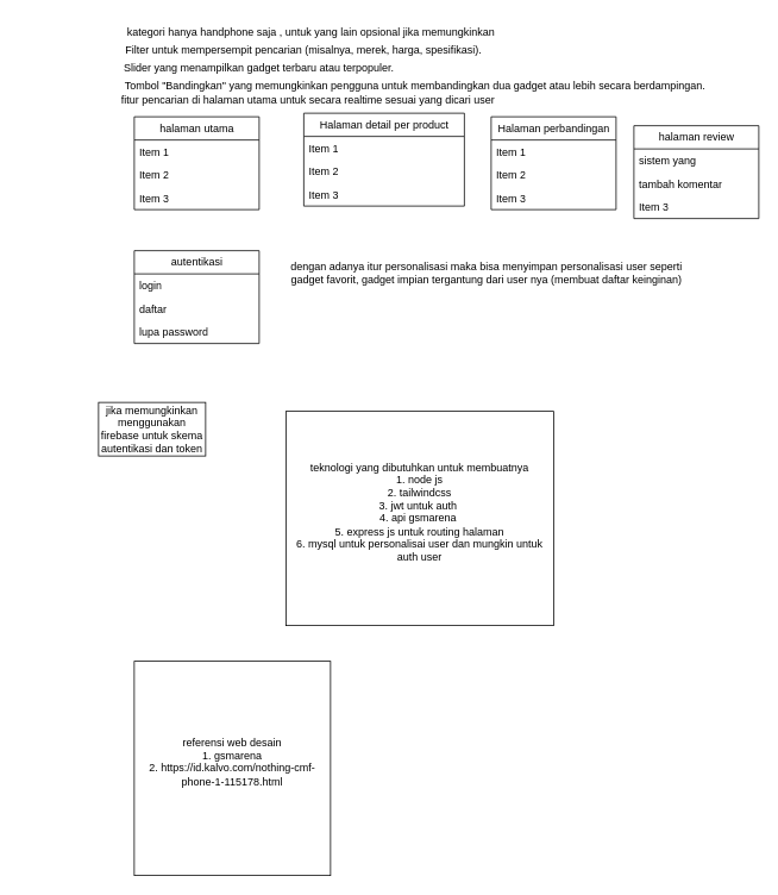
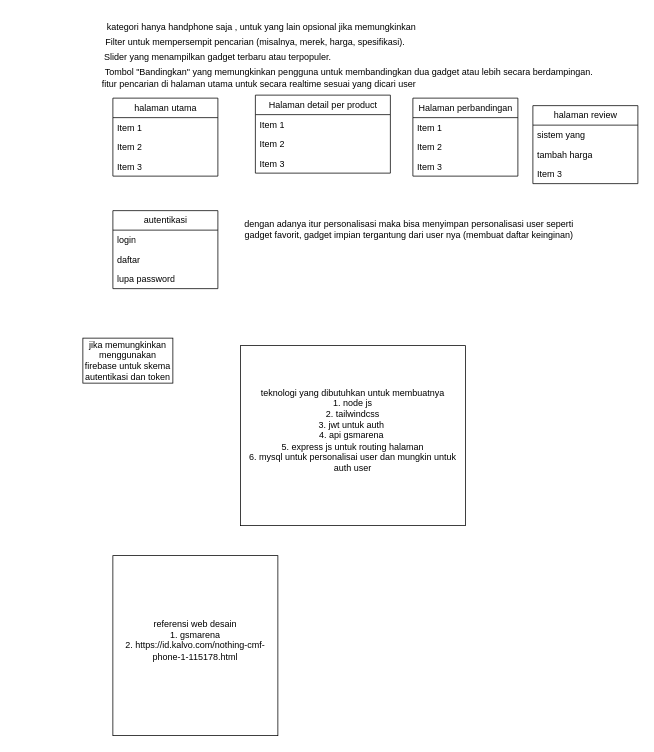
  <mxCell id="0" />
  <mxCell id="1" parent="0" />
  <mxCell id="2" value="halaman utama" style="swimlane;fontStyle=0;childLayout=stackLayout;horizontal=1;startSize=26;fillColor=none;horizontalStack=0;resizeParent=1;resizeParentMax=0;resizeLast=0;collapsible=1;marginBottom=0;html=1;" parent="1" vertex="1"><mxGeometry x="150" y="130" width="140" height="104" as="geometry" /></mxCell>
  <mxCell id="3" value="Item 1" style="text;strokeColor=none;fillColor=none;align=left;verticalAlign=top;spacingLeft=4;spacingRight=4;overflow=hidden;rotatable=0;points=[[0,0.5],[1,0.5]];portConstraint=eastwest;whiteSpace=wrap;html=1;" parent="2" vertex="1"><mxGeometry y="26" width="140" height="26" as="geometry" /></mxCell>
  <mxCell id="4" value="Item 2" style="text;strokeColor=none;fillColor=none;align=left;verticalAlign=top;spacingLeft=4;spacingRight=4;overflow=hidden;rotatable=0;points=[[0,0.5],[1,0.5]];portConstraint=eastwest;whiteSpace=wrap;html=1;" parent="2" vertex="1"><mxGeometry y="52" width="140" height="26" as="geometry" /></mxCell>
  <mxCell id="5" value="Item 3" style="text;strokeColor=none;fillColor=none;align=left;verticalAlign=top;spacingLeft=4;spacingRight=4;overflow=hidden;rotatable=0;points=[[0,0.5],[1,0.5]];portConstraint=eastwest;whiteSpace=wrap;html=1;" parent="2" vertex="1"><mxGeometry y="78" width="140" height="26" as="geometry" /></mxCell>
  <mxCell id="6" value="Halaman detail per product" style="swimlane;fontStyle=0;childLayout=stackLayout;horizontal=1;startSize=26;fillColor=none;horizontalStack=0;resizeParent=1;resizeParentMax=0;resizeLast=0;collapsible=1;marginBottom=0;html=1;" parent="1" vertex="1"><mxGeometry x="340" y="126" width="180" height="104" as="geometry" /></mxCell>
  <mxCell id="7" value="Item 1" style="text;strokeColor=none;fillColor=none;align=left;verticalAlign=top;spacingLeft=4;spacingRight=4;overflow=hidden;rotatable=0;points=[[0,0.5],[1,0.5]];portConstraint=eastwest;whiteSpace=wrap;html=1;" parent="6" vertex="1"><mxGeometry y="26" width="180" height="26" as="geometry" /></mxCell>
  <mxCell id="8" value="Item 2" style="text;strokeColor=none;fillColor=none;align=left;verticalAlign=top;spacingLeft=4;spacingRight=4;overflow=hidden;rotatable=0;points=[[0,0.5],[1,0.5]];portConstraint=eastwest;whiteSpace=wrap;html=1;" parent="6" vertex="1"><mxGeometry y="52" width="180" height="26" as="geometry" /></mxCell>
  <mxCell id="9" value="Item 3" style="text;strokeColor=none;fillColor=none;align=left;verticalAlign=top;spacingLeft=4;spacingRight=4;overflow=hidden;rotatable=0;points=[[0,0.5],[1,0.5]];portConstraint=eastwest;whiteSpace=wrap;html=1;" parent="6" vertex="1"><mxGeometry y="78" width="180" height="26" as="geometry" /></mxCell>
  <mxCell id="10" value="halaman review" style="swimlane;fontStyle=0;childLayout=stackLayout;horizontal=1;startSize=26;fillColor=none;horizontalStack=0;resizeParent=1;resizeParentMax=0;resizeLast=0;collapsible=1;marginBottom=0;html=1;" parent="1" vertex="1"><mxGeometry x="710" y="140" width="140" height="104" as="geometry" /></mxCell>
  <mxCell id="11" value="sistem yang" style="text;strokeColor=none;fillColor=none;align=left;verticalAlign=top;spacingLeft=4;spacingRight=4;overflow=hidden;rotatable=0;points=[[0,0.5],[1,0.5]];portConstraint=eastwest;whiteSpace=wrap;html=1;" parent="10" vertex="1"><mxGeometry y="26" width="140" height="26" as="geometry" /></mxCell>
- <mxCell id="12" value="tambah komentar" style="text;strokeColor=none;fillColor=none;align=left;verticalAlign=top;spacingLeft=4;spacingRight=4;overflow=hidden;rotatable=0;points=[[0,0.5],[1,0.5]];portConstraint=eastwest;whiteSpace=wrap;html=1;" parent="10" vertex="1"><mxGeometry y="52" width="140" height="26" as="geometry" /></mxCell>
+ <mxCell id="12" value="tambah harga" style="text;strokeColor=none;fillColor=none;align=left;verticalAlign=top;spacingLeft=4;spacingRight=4;overflow=hidden;rotatable=0;points=[[0,0.5],[1,0.5]];portConstraint=eastwest;whiteSpace=wrap;html=1;" parent="10" vertex="1"><mxGeometry y="52" width="140" height="26" as="geometry" /></mxCell>
  <mxCell id="13" value="Item 3" style="text;strokeColor=none;fillColor=none;align=left;verticalAlign=top;spacingLeft=4;spacingRight=4;overflow=hidden;rotatable=0;points=[[0,0.5],[1,0.5]];portConstraint=eastwest;whiteSpace=wrap;html=1;" parent="10" vertex="1"><mxGeometry y="78" width="140" height="26" as="geometry" /></mxCell>
  <mxCell id="14" value="Halaman perbandingan" style="swimlane;fontStyle=0;childLayout=stackLayout;horizontal=1;startSize=26;fillColor=none;horizontalStack=0;resizeParent=1;resizeParentMax=0;resizeLast=0;collapsible=1;marginBottom=0;html=1;" parent="1" vertex="1"><mxGeometry x="550" y="130" width="140" height="104" as="geometry" /></mxCell>
  <mxCell id="15" value="Item 1" style="text;strokeColor=none;fillColor=none;align=left;verticalAlign=top;spacingLeft=4;spacingRight=4;overflow=hidden;rotatable=0;points=[[0,0.5],[1,0.5]];portConstraint=eastwest;whiteSpace=wrap;html=1;" parent="14" vertex="1"><mxGeometry y="26" width="140" height="26" as="geometry" /></mxCell>
  <mxCell id="16" value="Item 2" style="text;strokeColor=none;fillColor=none;align=left;verticalAlign=top;spacingLeft=4;spacingRight=4;overflow=hidden;rotatable=0;points=[[0,0.5],[1,0.5]];portConstraint=eastwest;whiteSpace=wrap;html=1;" parent="14" vertex="1"><mxGeometry y="52" width="140" height="26" as="geometry" /></mxCell>
  <mxCell id="17" value="Item 3" style="text;strokeColor=none;fillColor=none;align=left;verticalAlign=top;spacingLeft=4;spacingRight=4;overflow=hidden;rotatable=0;points=[[0,0.5],[1,0.5]];portConstraint=eastwest;whiteSpace=wrap;html=1;" parent="14" vertex="1"><mxGeometry y="78" width="140" height="26" as="geometry" /></mxCell>
  <mxCell id="18" value="kategori hanya handphone saja , untuk yang lain opsional jika memungkinkan&amp;nbsp;" style="text;html=1;align=center;verticalAlign=middle;whiteSpace=wrap;rounded=0;" parent="1" vertex="1"><mxGeometry width="540" height="30" as="geometry" x="80" y="20" /></mxCell>
  <mxCell id="19" value="Filter untuk mempersempit pencarian (misalnya, merek, harga, spesifikasi).&lt;div class=&quot;attachment-container search-images&quot;&gt;&lt;div class=&quot;image-container hide-from-message-actions ng-star-inserted&quot;&gt;&lt;div class=&quot;overlay-container ng-star-inserted&quot;&gt;&lt;a href=&quot;https://factory.dev/blog/filtering-options&quot; class=&quot;image-source-link ng-star-inserted&quot; aria-live=&quot;polite&quot; rel=&quot;noopener&quot; target=&quot;_blank&quot;&gt;&lt;span class=&quot;ng-star-inserted&quot; data-test-id=&quot;content&quot;&gt;&lt;/span&gt;&lt;/a&gt;&lt;/div&gt;&lt;/div&gt;&lt;/div&gt;" style="text;html=1;align=center;verticalAlign=middle;whiteSpace=wrap;rounded=0;" parent="1" vertex="1"><mxGeometry x="70" y="40" width="540" height="30" as="geometry" /></mxCell>
  <mxCell id="20" value="Slider yang menampilkan gadget terbaru atau terpopuler.&lt;div class=&quot;attachment-container search-images&quot;&gt;&lt;div class=&quot;image-container hide-from-message-actions ng-star-inserted&quot;&gt;&lt;div class=&quot;overlay-container ng-star-inserted&quot;&gt;&lt;a href=&quot;https://factory.dev/blog/filtering-options&quot; class=&quot;image-source-link ng-star-inserted&quot; aria-live=&quot;polite&quot; rel=&quot;noopener&quot; target=&quot;_blank&quot;&gt;&lt;span class=&quot;ng-star-inserted&quot; data-test-id=&quot;content&quot;&gt;&lt;/span&gt;&lt;/a&gt;&lt;/div&gt;&lt;/div&gt;&lt;/div&gt;" style="text;html=1;align=center;verticalAlign=middle;whiteSpace=wrap;rounded=0;" vertex="1" parent="1"><mxGeometry x="20" y="60" width="540" height="30" as="geometry" /></mxCell>
  <mxCell id="21" value="Tombol &quot;Bandingkan&quot; yang memungkinkan pengguna untuk membandingkan dua gadget atau lebih secara berdampingan.&lt;div class=&quot;attachment-container search-images&quot;&gt;&lt;div class=&quot;image-container hide-from-message-actions ng-star-inserted&quot;&gt;&lt;div class=&quot;overlay-container ng-star-inserted&quot;&gt;&lt;a href=&quot;https://factory.dev/blog/filtering-options&quot; class=&quot;image-source-link ng-star-inserted&quot; aria-live=&quot;polite&quot; rel=&quot;noopener&quot; target=&quot;_blank&quot;&gt;&lt;span class=&quot;ng-star-inserted&quot; data-test-id=&quot;content&quot;&gt;&lt;/span&gt;&lt;/a&gt;&lt;/div&gt;&lt;/div&gt;&lt;/div&gt;" style="text;html=1;align=center;verticalAlign=middle;whiteSpace=wrap;rounded=0;" vertex="1" parent="1"><mxGeometry x="120" y="80" width="690" height="30" as="geometry" /></mxCell>
  <mxCell id="22" value="autentikasi" style="swimlane;fontStyle=0;childLayout=stackLayout;horizontal=1;startSize=26;fillColor=none;horizontalStack=0;resizeParent=1;resizeParentMax=0;resizeLast=0;collapsible=1;marginBottom=0;html=1;" vertex="1" parent="1"><mxGeometry x="150" y="280" width="140" height="104" as="geometry" /></mxCell>
  <mxCell id="23" value="login" style="text;strokeColor=none;fillColor=none;align=left;verticalAlign=top;spacingLeft=4;spacingRight=4;overflow=hidden;rotatable=0;points=[[0,0.5],[1,0.5]];portConstraint=eastwest;whiteSpace=wrap;html=1;" vertex="1" parent="22"><mxGeometry y="26" width="140" height="26" as="geometry" /></mxCell>
  <mxCell id="24" value="daftar" style="text;strokeColor=none;fillColor=none;align=left;verticalAlign=top;spacingLeft=4;spacingRight=4;overflow=hidden;rotatable=0;points=[[0,0.5],[1,0.5]];portConstraint=eastwest;whiteSpace=wrap;html=1;" vertex="1" parent="22"><mxGeometry y="52" width="140" height="26" as="geometry" /></mxCell>
  <mxCell id="25" value="lupa password" style="text;strokeColor=none;fillColor=none;align=left;verticalAlign=top;spacingLeft=4;spacingRight=4;overflow=hidden;rotatable=0;points=[[0,0.5],[1,0.5]];portConstraint=eastwest;whiteSpace=wrap;html=1;" vertex="1" parent="22"><mxGeometry y="78" width="140" height="26" as="geometry" /></mxCell>
  <mxCell id="26" value="dengan adanya itur personalisasi maka bisa menyimpan personalisasi user seperti gadget favorit, gadget impian tergantung dari user nya (membuat daftar keinginan)" style="text;html=1;align=center;verticalAlign=middle;whiteSpace=wrap;rounded=0;" vertex="1" parent="1"><mxGeometry x="320" y="290" width="450" height="30" as="geometry" /></mxCell>
  <mxCell id="27" value="fitur pencarian di halaman utama untuk secara realtime sesuai yang dicari user&lt;div class=&quot;attachment-container search-images&quot;&gt;&lt;div class=&quot;image-container hide-from-message-actions ng-star-inserted&quot;&gt;&lt;div class=&quot;overlay-container ng-star-inserted&quot;&gt;&lt;a href=&quot;https://factory.dev/blog/filtering-options&quot; class=&quot;image-source-link ng-star-inserted&quot; aria-live=&quot;polite&quot; rel=&quot;noopener&quot; target=&quot;_blank&quot;&gt;&lt;span class=&quot;ng-star-inserted&quot; data-test-id=&quot;content&quot;&gt;&lt;/span&gt;&lt;/a&gt;&lt;/div&gt;&lt;/div&gt;&lt;/div&gt;" style="text;html=1;align=center;verticalAlign=middle;whiteSpace=wrap;rounded=0;" vertex="1" parent="1"><mxGeometry x="75" y="96" width="540" height="30" as="geometry" /></mxCell>
  <mxCell id="28" value="jika memungkinkan menggunakan firebase untuk skema autentikasi dan token" style="rounded=0;whiteSpace=wrap;html=1;" vertex="1" parent="1"><mxGeometry x="110" y="450" width="120" height="60" as="geometry" /></mxCell>
  <mxCell id="29" value="teknologi yang dibutuhkan untuk membuatnya&lt;div&gt;1. node js&lt;/div&gt;&lt;div&gt;2. tailwindcss&lt;/div&gt;&lt;div&gt;3. jwt untuk auth&amp;nbsp;&lt;/div&gt;&lt;div&gt;4. api gsmarena&amp;nbsp;&lt;/div&gt;&lt;div&gt;5. express js untuk routing halaman&lt;/div&gt;&lt;div&gt;6. mysql untuk personalisai user dan mungkin untuk auth user&lt;/div&gt;&lt;div&gt;&lt;br&gt;&lt;/div&gt;" style="rounded=0;whiteSpace=wrap;html=1;" vertex="1" parent="1"><mxGeometry x="320" y="460" width="300" height="240" as="geometry" /></mxCell>
  <mxCell id="30" value="referensi web desain&lt;div&gt;1. gsmarena&lt;/div&gt;&lt;div&gt;2.&amp;nbsp;https://id.kalvo.com/nothing-cmf-phone-1-115178.html&lt;/div&gt;&lt;div&gt;&lt;br&gt;&lt;/div&gt;" style="rounded=0;whiteSpace=wrap;html=1;" vertex="1" parent="1"><mxGeometry x="150" y="740" width="220" height="240" as="geometry" /></mxCell>
